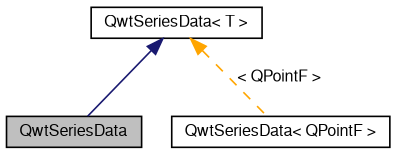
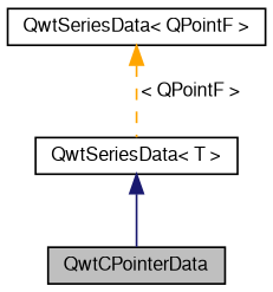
  digraph {
    node [color=black fillcolor=white fontname=FreeSans fontsize=10 shape=record style=filled]
    edge [dir=back fontname=FreeSans fontsize=10 labelfontname=FreeSans labelfontsize=10]
-   n1 [fillcolor=grey75 fontcolor=black height=0.2 label=QwtSeriesData width=0.4]
+   n1 [fillcolor=grey75 fontcolor=black height=0.2 label=QwtCPointerData width=0.4]
    n2 [height=0.2 label="QwtSeriesData\< QPointF \>" width=0.4]
    n3 [height=0.2 label="QwtSeriesData\< T \>" width=0.4]
    n3 -> n1 [color=midnightblue style=solid]
-   n3 -> n2 [color=orange label=" \< QPointF \>" style=dashed]
+   n2 -> n3 [color=orange label=" \< QPointF \>" style=dashed]
  }
